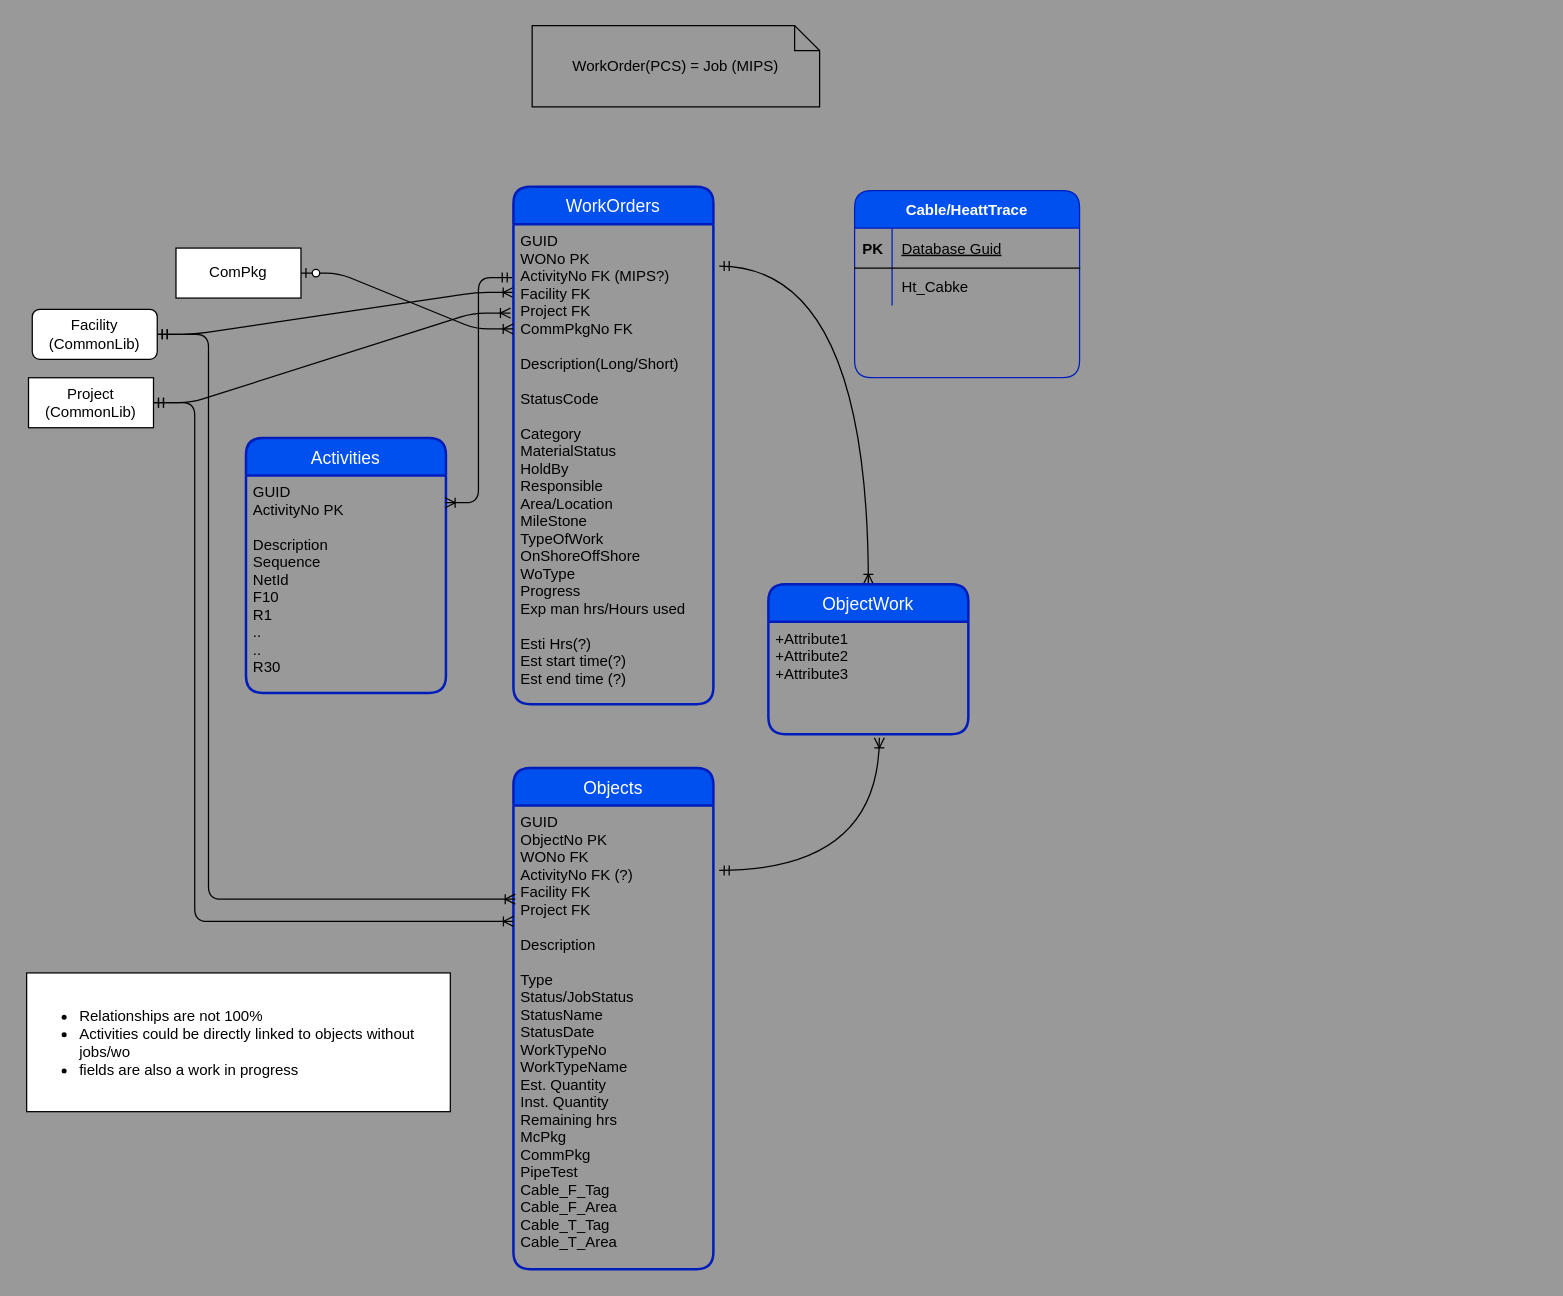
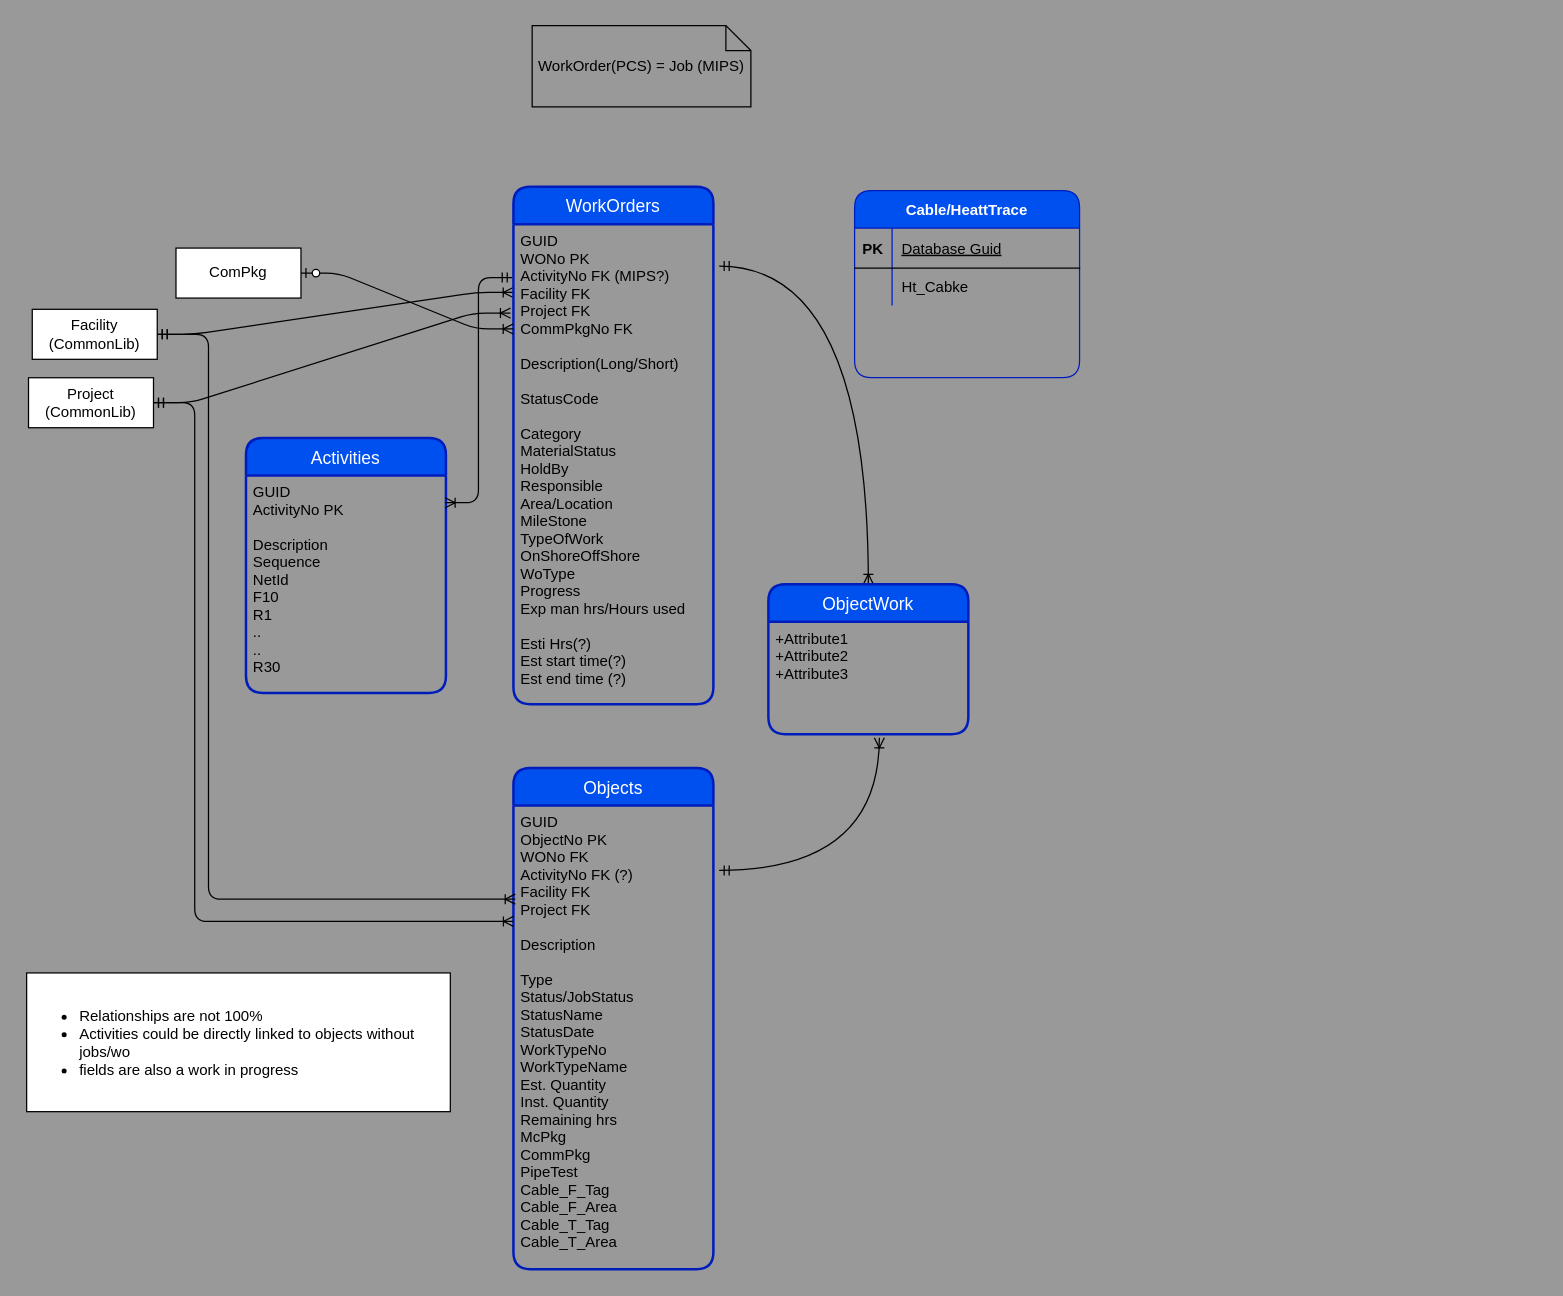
  <mxCell id="0" />
  <mxCell id="1" parent="0" />
  <mxCell id="2" value="" style="shape=partialRectangle;connectable=0;fillColor=none;top=0;left=0;bottom=0;right=0;align=left;spacingLeft=6;overflow=hidden;" parent="1" vertex="1"><mxGeometry x="1078" y="460" width="150" height="30" as="geometry" /></mxCell>
  <mxCell id="3" value="Cable/HeattTrace" style="shape=table;startSize=30;container=1;collapsible=1;childLayout=tableLayout;fixedRows=1;rowLines=0;fontStyle=1;align=center;resizeLast=1;rounded=1;fillColor=#0050ef;strokeColor=#001DBC;fontColor=#ffffff;swimlaneFillColor=none;labelBorderColor=none;" parent="1" vertex="1"><mxGeometry x="683" y="152" width="180" height="149.75" as="geometry" /></mxCell>
  <mxCell id="4" value="" style="shape=partialRectangle;collapsible=0;dropTarget=0;pointerEvents=0;fillColor=none;top=0;left=0;bottom=1;right=0;points=[[0,0.5],[1,0.5]];portConstraint=eastwest;" parent="3" vertex="1"><mxGeometry y="30" width="180" height="32" as="geometry" /></mxCell>
  <mxCell id="5" value="PK" style="shape=partialRectangle;connectable=0;fillColor=none;top=0;left=0;bottom=0;right=0;fontStyle=1;overflow=hidden;" parent="4" vertex="1"><mxGeometry width="30" height="32" as="geometry" /></mxCell>
  <mxCell id="6" value="Database Guid" style="shape=partialRectangle;connectable=0;fillColor=none;top=0;left=0;bottom=0;right=0;align=left;spacingLeft=6;fontStyle=4;overflow=hidden;" parent="4" vertex="1"><mxGeometry x="30" width="150" height="32" as="geometry" /></mxCell>
  <mxCell id="7" value="" style="shape=partialRectangle;collapsible=0;dropTarget=0;pointerEvents=0;fillColor=none;top=0;left=0;bottom=0;right=0;points=[[0,0.5],[1,0.5]];portConstraint=eastwest;" parent="3" vertex="1"><mxGeometry y="62" width="180" height="30" as="geometry" /></mxCell>
  <mxCell id="8" value="" style="shape=partialRectangle;connectable=0;fillColor=none;top=0;left=0;bottom=0;right=0;editable=1;overflow=hidden;" parent="7" vertex="1"><mxGeometry width="30" height="30" as="geometry" /></mxCell>
  <mxCell id="9" value="Ht_Cabke" style="shape=partialRectangle;connectable=0;fillColor=none;top=0;left=0;bottom=0;right=0;align=left;spacingLeft=6;overflow=hidden;" parent="7" vertex="1"><mxGeometry x="30" width="150" height="30" as="geometry" /></mxCell>
  <mxCell id="10" value="&lt;ul&gt;&lt;li&gt;Relationships are not 100%&lt;/li&gt;&lt;li&gt;Activities could be directly linked to objects without jobs/wo&lt;/li&gt;&lt;li&gt;fields are also a work in progress&lt;/li&gt;&lt;/ul&gt;" style="whiteSpace=wrap;html=1;align=left;" parent="1" vertex="1"><mxGeometry x="20.5" y="778" width="339" height="111" as="geometry" /></mxCell>
  <mxCell id="11" value="Project (CommonLib)" style="whiteSpace=wrap;html=1;align=center;" vertex="1" parent="1"><mxGeometry x="22" y="301.75" width="100" height="40" as="geometry" /></mxCell>
- <mxCell id="12" value="Facility (CommonLib)" style="whiteSpace=wrap;html=1;align=center;rounded=1;" vertex="1" parent="1"><mxGeometry x="25" y="247" width="100" height="40" as="geometry" /></mxCell>
+ <mxCell id="12" value="Facility (CommonLib)" style="whiteSpace=wrap;html=1;align=center;" vertex="1" parent="1"><mxGeometry x="25" y="247" width="100" height="40" as="geometry" /></mxCell>
  <mxCell id="13" value="Activities" style="swimlane;childLayout=stackLayout;horizontal=1;startSize=30;horizontalStack=0;rounded=1;fontSize=14;fontStyle=0;strokeWidth=2;resizeParent=0;resizeLast=1;shadow=0;dashed=0;align=center;fillColor=#0050ef;strokeColor=#001DBC;fontColor=#ffffff;" vertex="1" parent="1"><mxGeometry x="196" y="350" width="160" height="204" as="geometry" /></mxCell>
  <mxCell id="14" value="GUID&#10;ActivityNo PK&#10;&#10;Description&#10;Sequence&#10;NetId&#10;F10&#10;R1&#10;..&#10;..&#10;R30" style="align=left;strokeColor=none;fillColor=none;spacingLeft=4;fontSize=12;verticalAlign=top;resizable=0;rotatable=0;part=1;" vertex="1" parent="13"><mxGeometry y="30" width="160" height="174" as="geometry" /></mxCell>
  <mxCell id="15" value="" style="edgeStyle=entityRelationEdgeStyle;fontSize=12;html=1;endArrow=ERoneToMany;startArrow=ERmandOne;exitX=1;exitY=0.5;exitDx=0;exitDy=0;entryX=-0.001;entryY=0.142;entryDx=0;entryDy=0;entryPerimeter=0;" edge="1" parent="1" source="12" target="17"><mxGeometry width="100" height="100" relative="1" as="geometry"><mxPoint x="155" y="433" as="sourcePoint" /><mxPoint x="404" y="236" as="targetPoint" /></mxGeometry></mxCell>
  <mxCell id="16" value="WorkOrders" style="swimlane;childLayout=stackLayout;horizontal=1;startSize=30;horizontalStack=0;rounded=1;fontSize=14;fontStyle=0;strokeWidth=2;resizeParent=0;resizeLast=1;shadow=0;dashed=0;align=center;fillColor=#0050ef;strokeColor=#001DBC;fontColor=#ffffff;" vertex="1" parent="1"><mxGeometry x="410" y="149" width="160" height="414" as="geometry" /></mxCell>
  <mxCell id="17" value="GUID&#10;WONo PK&#10;ActivityNo FK (MIPS?)&#10;Facility FK&#10;Project FK&#10;CommPkgNo FK&#10;&#10;Description(Long/Short)&#10;&#10;StatusCode&#10;&#10;Category&#10;MaterialStatus&#10;HoldBy&#10;Responsible&#10;Area/Location&#10;MileStone&#10;TypeOfWork&#10;OnShoreOffShore&#10;WoType&#10;Progress&#10;Exp man hrs/Hours used&#10;&#10;Esti Hrs(?)&#10;Est start time(?)&#10;Est end time (?)&#10;&#10;&#10;&#10;&#10;&#10;" style="align=left;strokeColor=none;fillColor=none;spacingLeft=4;fontSize=12;verticalAlign=top;resizable=0;rotatable=0;part=1;" vertex="1" parent="16"><mxGeometry y="30" width="160" height="384" as="geometry" /></mxCell>
- <mxCell id="18" value="WorkOrder(PCS) = Job (MIPS)" style="shape=note;size=20;whiteSpace=wrap;html=1;fillColor=none;" vertex="1" parent="1"><mxGeometry x="425" y="20" width="230" height="65" as="geometry" /></mxCell>
+ <mxCell id="18" value="WorkOrder(PCS) = Job (MIPS)" style="shape=note;size=20;whiteSpace=wrap;html=1;fillColor=none;" vertex="1" parent="1"><mxGeometry x="425" y="20" width="175" height="65" as="geometry" /></mxCell>
  <mxCell id="19" value="Objects" style="swimlane;childLayout=stackLayout;horizontal=1;startSize=30;horizontalStack=0;rounded=1;fontSize=14;fontStyle=0;strokeWidth=2;resizeParent=0;resizeLast=1;shadow=0;dashed=0;align=center;fillColor=#0050ef;strokeColor=#001DBC;fontColor=#ffffff;arcSize=15;" vertex="1" parent="1"><mxGeometry x="410" y="614" width="160" height="401" as="geometry" /></mxCell>
  <mxCell id="20" value="GUID&#10;ObjectNo PK&#10;WONo FK&#10;ActivityNo FK (?)&#10;Facility FK&#10;Project FK&#10;&#10;Description&#10;&#10;Type&#10;Status/JobStatus&#10;StatusName&#10;StatusDate&#10;WorkTypeNo&#10;WorkTypeName&#10;Est. Quantity&#10;Inst. Quantity&#10;Remaining hrs&#10;McPkg&#10;CommPkg&#10;PipeTest&#10;Cable_F_Tag&#10;Cable_F_Area&#10;Cable_T_Tag&#10;Cable_T_Area" style="align=left;strokeColor=none;fillColor=none;spacingLeft=4;fontSize=12;verticalAlign=top;resizable=0;rotatable=0;part=1;" vertex="1" parent="19"><mxGeometry y="30" width="160" height="371" as="geometry" /></mxCell>
  <mxCell id="21" value="ComPkg" style="whiteSpace=wrap;html=1;align=center;" vertex="1" parent="1"><mxGeometry x="140" y="198" width="100" height="40" as="geometry" /></mxCell>
  <mxCell id="22" value="" style="edgeStyle=entityRelationEdgeStyle;fontSize=12;html=1;endArrow=ERoneToMany;startArrow=ERmandOne;exitX=1;exitY=0.5;exitDx=0;exitDy=0;entryX=-0.015;entryY=0.185;entryDx=0;entryDy=0;entryPerimeter=0;" edge="1" parent="1" source="11" target="17"><mxGeometry width="100" height="100" relative="1" as="geometry"><mxPoint x="378" y="526" as="sourcePoint" /><mxPoint x="403" y="251" as="targetPoint" /></mxGeometry></mxCell>
  <mxCell id="23" value="" style="edgeStyle=elbowEdgeStyle;fontSize=12;html=1;endArrow=ERoneToMany;startArrow=ERmandOne;exitX=-0.006;exitY=0.111;exitDx=0;exitDy=0;exitPerimeter=0;entryX=0.996;entryY=0.125;entryDx=0;entryDy=0;entryPerimeter=0;" edge="1" parent="1" source="17" target="14"><mxGeometry width="100" height="100" relative="1" as="geometry"><mxPoint x="378" y="526" as="sourcePoint" /><mxPoint x="478" y="426" as="targetPoint" /></mxGeometry></mxCell>
  <mxCell id="24" value="" style="edgeStyle=entityRelationEdgeStyle;fontSize=12;html=1;endArrow=ERoneToMany;startArrow=ERzeroToOne;exitX=1;exitY=0.5;exitDx=0;exitDy=0;entryX=-0.001;entryY=0.218;entryDx=0;entryDy=0;entryPerimeter=0;" edge="1" parent="1" source="21" target="17"><mxGeometry width="100" height="100" relative="1" as="geometry"><mxPoint x="355" y="647" as="sourcePoint" /><mxPoint x="455" y="547" as="targetPoint" /></mxGeometry></mxCell>
  <mxCell id="25" value="" style="edgeStyle=elbowEdgeStyle;fontSize=12;html=1;endArrow=ERoneToMany;startArrow=ERmandOne;exitX=1;exitY=0.5;exitDx=0;exitDy=0;entryX=0.009;entryY=0.202;entryDx=0;entryDy=0;entryPerimeter=0;" edge="1" parent="1" source="12" target="20"><mxGeometry width="100" height="100" relative="1" as="geometry"><mxPoint x="135" y="277" as="sourcePoint" /><mxPoint x="402" y="726" as="targetPoint" /><Array as="points"><mxPoint x="166" y="439" /><mxPoint x="143" y="492" /></Array></mxGeometry></mxCell>
  <mxCell id="26" value="" style="edgeStyle=elbowEdgeStyle;fontSize=12;html=1;endArrow=ERoneToMany;startArrow=ERmandOne;exitX=1;exitY=0.5;exitDx=0;exitDy=0;entryX=0;entryY=0.25;entryDx=0;entryDy=0;" edge="1" parent="1" source="11" target="20"><mxGeometry width="100" height="100" relative="1" as="geometry"><mxPoint x="135" y="277" as="sourcePoint" /><mxPoint x="405" y="730" as="targetPoint" /><Array as="points"><mxPoint x="155" y="526" /></Array></mxGeometry></mxCell>
  <mxCell id="27" value="" style="edgeStyle=orthogonalEdgeStyle;fontSize=12;html=1;endArrow=ERoneToMany;startArrow=ERmandOne;shadow=0;targetPerimeterSpacing=-4;exitX=1.029;exitY=0.087;exitDx=0;exitDy=0;exitPerimeter=0;entryX=0.5;entryY=0;entryDx=0;entryDy=0;curved=1;" edge="1" parent="1" source="17" target="28"><mxGeometry width="100" height="100" relative="1" as="geometry"><mxPoint x="972" y="364" as="sourcePoint" /><mxPoint x="694" y="527" as="targetPoint" /></mxGeometry></mxCell>
  <mxCell id="28" value="ObjectWork" style="swimlane;childLayout=stackLayout;horizontal=1;startSize=30;horizontalStack=0;rounded=1;fontSize=14;fontStyle=0;strokeWidth=2;resizeParent=0;resizeLast=1;shadow=0;dashed=0;align=center;fillColor=#0050ef;strokeColor=#001DBC;fontColor=#ffffff;" vertex="1" parent="1"><mxGeometry x="614" y="467" width="160" height="120" as="geometry" /></mxCell>
  <mxCell id="29" value="+Attribute1&#10;+Attribute2&#10;+Attribute3" style="align=left;strokeColor=none;fillColor=none;spacingLeft=4;fontSize=12;verticalAlign=top;resizable=0;rotatable=0;part=1;" vertex="1" parent="28"><mxGeometry y="30" width="160" height="90" as="geometry" /></mxCell>
  <mxCell id="30" value="" style="edgeStyle=orthogonalEdgeStyle;fontSize=12;html=1;endArrow=ERoneToMany;startArrow=ERmandOne;shadow=0;targetPerimeterSpacing=-4;exitX=1.029;exitY=0.14;exitDx=0;exitDy=0;exitPerimeter=0;entryX=0.555;entryY=1.032;entryDx=0;entryDy=0;entryPerimeter=0;curved=1;" edge="1" parent="1" source="20" target="29"><mxGeometry width="100" height="100" relative="1" as="geometry"><mxPoint x="660" y="656.058" as="sourcePoint" /><mxPoint x="765" y="758" as="targetPoint" /></mxGeometry></mxCell>
